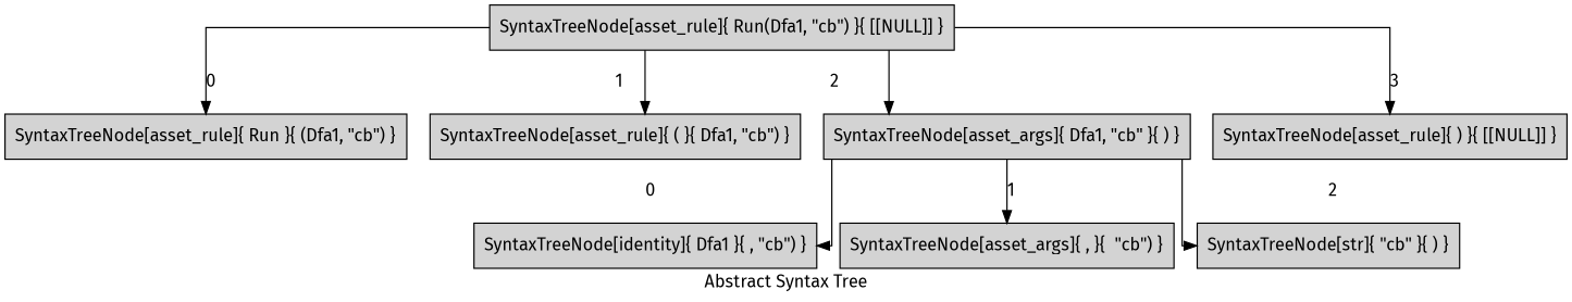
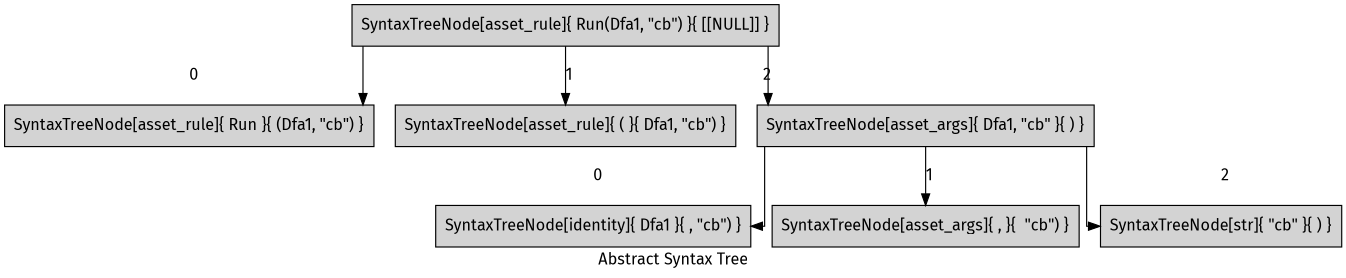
  digraph {
    label="Abstract Syntax Tree"
    splines=ortho
    fontname="Fira Sans"
    node [shape=box style=filled fontname="Fira Sans"]
    edge [fontname="Fira Sans"]
    n1 [label="SyntaxTreeNode[asset_rule]{ Run }{ (Dfa1, \"cb\") }"]
    n2 [label="SyntaxTreeNode[asset_rule]{ ( }{ Dfa1, \"cb\") }"]
    n3 [label="SyntaxTreeNode[identity]{ Dfa1 }{ , \"cb\") }"]
    n4 [label="SyntaxTreeNode[asset_args]{ , }{  \"cb\") }"]
    n5 [label="SyntaxTreeNode[str]{ \"cb\" }{ ) }"]
    n6 [label="SyntaxTreeNode[asset_args]{ Dfa1, \"cb\" }{ ) }"]
-   n7 [label="SyntaxTreeNode[asset_rule]{ ) }{ [[NULL]] }"]
    n8 [label="SyntaxTreeNode[asset_rule]{ Run(Dfa1, \"cb\") }{ [[NULL]] }"]
    n6 -> n3 [label=0]
    n6 -> n4 [label=1]
    n6 -> n5 [label=2]
    n8 -> n1 [label=0]
    n8 -> n2 [label=1]
    n8 -> n6 [label=2]
-   n8 -> n7 [label=3]
  }
